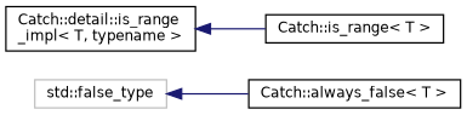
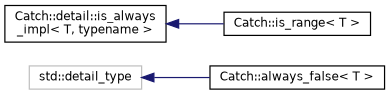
  digraph {
    rankdir=LR
    node [color=black fillcolor=white fontname=Helvetica fontsize=10 shape=record style=filled]
    edge [color=midnightblue dir=back fontname=Helvetica fontsize=10 labelfontname=Helvetica labelfontsize=10 style=solid]
-   n1 [color=grey75 height=0.2 label="std::false_type" width=0.4]
+   n1 [color=grey75 height=0.2 label="std::detail_type" width=0.4]
    n2 [height=0.2 label="Catch::always_false\< T \>" width=0.4]
-   n3 [height=0.2 label="Catch::detail::is_range\l_impl\< T, typename \>" width=0.4]
+   n3 [height=0.2 label="Catch::detail::is_always\l_impl\< T, typename \>" width=0.4]
    n4 [height=0.2 label="Catch::is_range\< T \>" width=0.4]
    n1 -> n2
    n3 -> n4
  }
